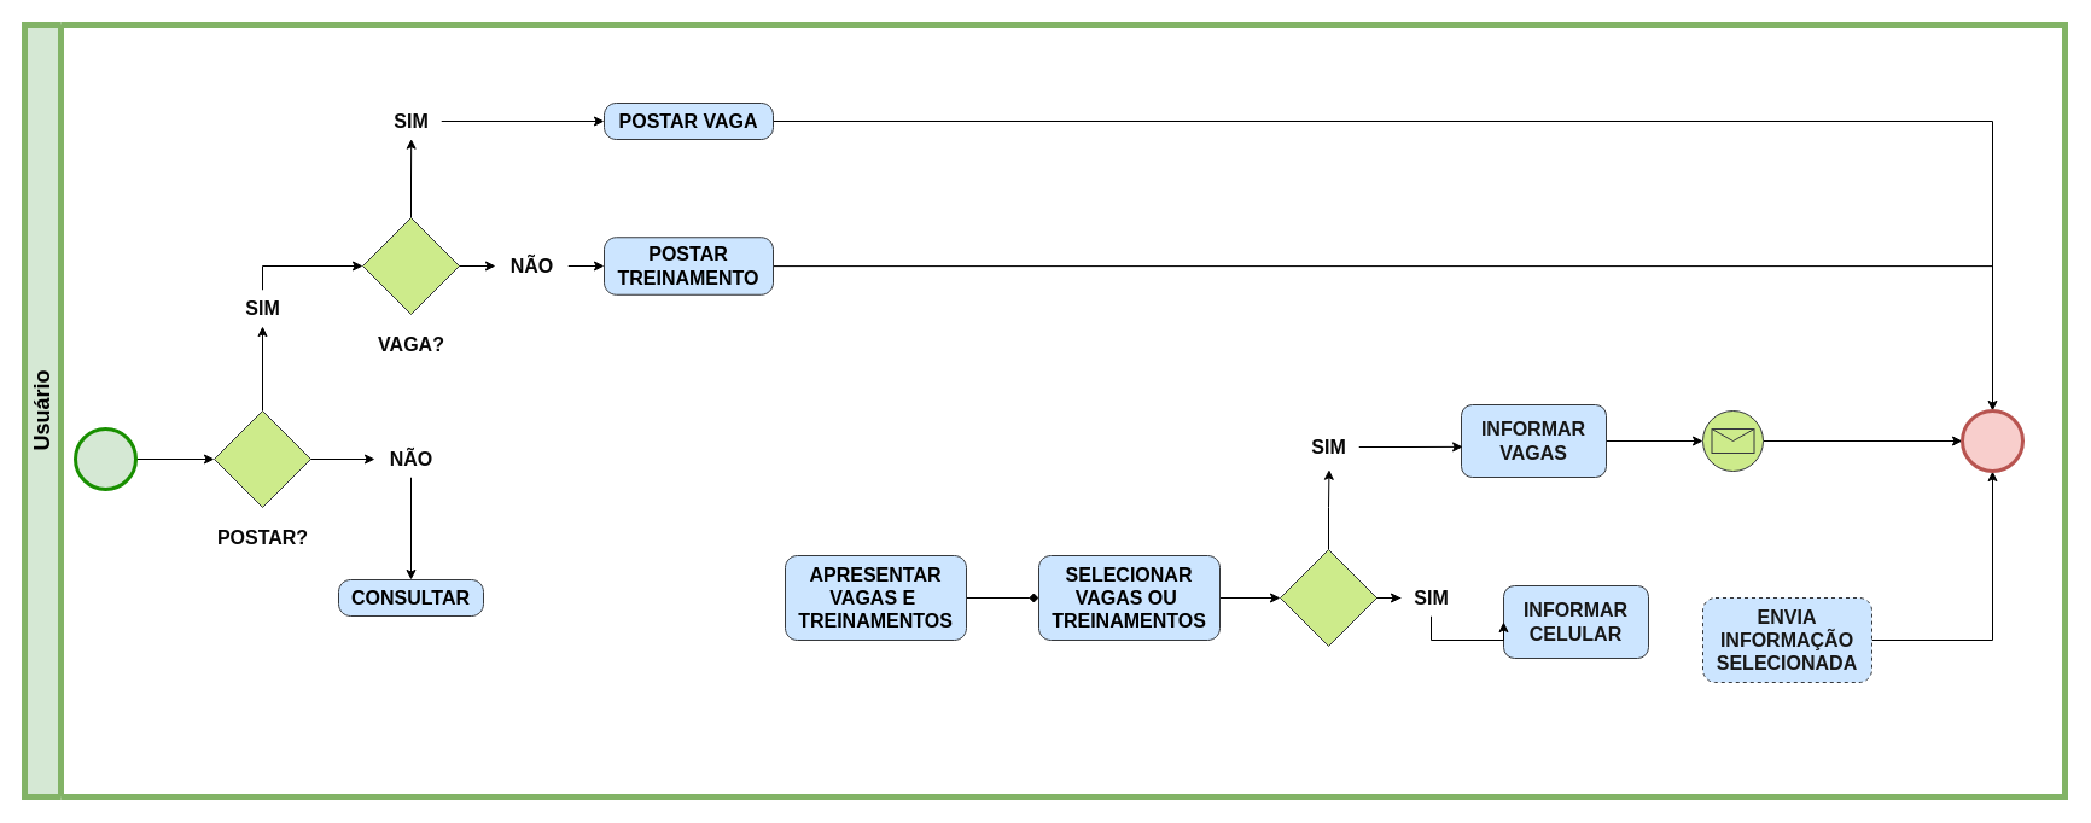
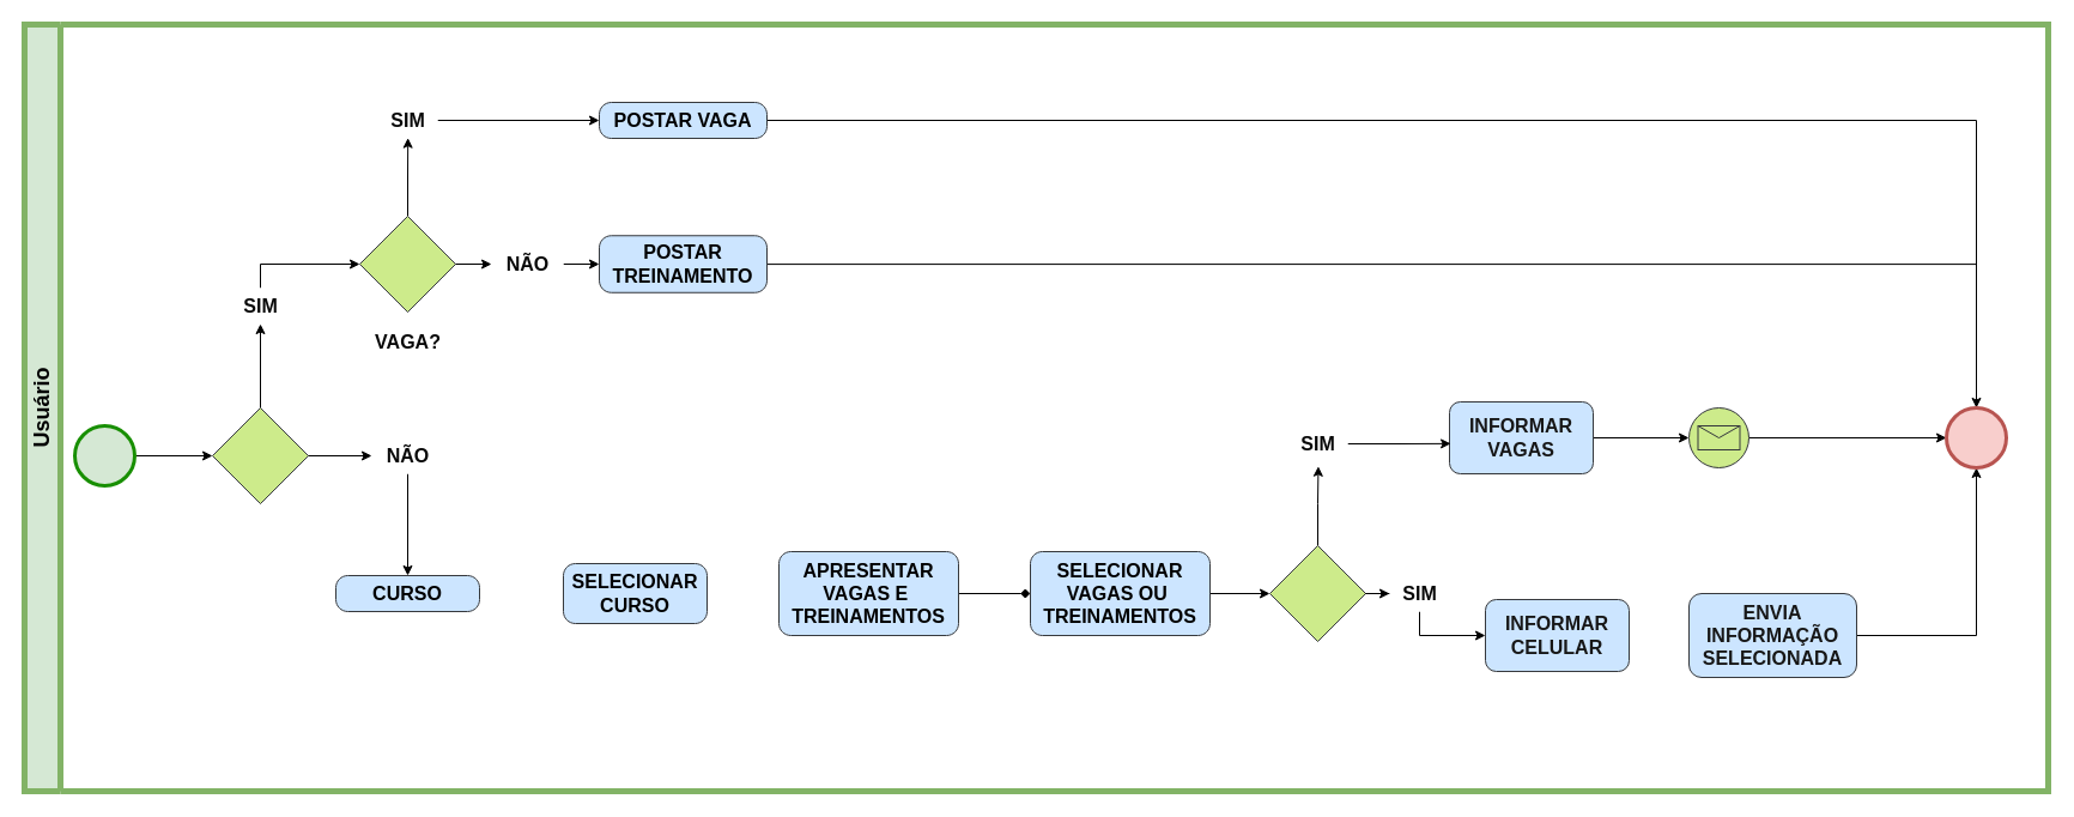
  <mxCell id="0" />
  <mxCell id="1" parent="0" />
  <mxCell id="2" value="Usuário" style="swimlane;startSize=30;horizontal=0;html=1;whiteSpace=wrap;fillColor=#d5e8d4;strokeColor=#82b366;strokeWidth=5;fontColor=#000000;fontSize=18;" vertex="1" parent="1"><mxGeometry x="20" y="20" width="1690" height="640" as="geometry" /></mxCell>
  <mxCell id="3" value="" style="edgeStyle=orthogonalEdgeStyle;rounded=0;orthogonalLoop=1;jettySize=auto;html=1;" edge="1" parent="2" source="4" target="7"><mxGeometry relative="1" as="geometry" /></mxCell>
  <mxCell id="4" value="" style="points=[[0.145,0.145,0],[0.5,0,0],[0.855,0.145,0],[1,0.5,0],[0.855,0.855,0],[0.5,1,0],[0.145,0.855,0],[0,0.5,0]];shape=mxgraph.bpmn.event;html=1;verticalLabelPosition=bottom;labelBackgroundColor=#ffffff;verticalAlign=top;align=center;perimeter=ellipsePerimeter;outlineConnect=0;aspect=fixed;outline=standard;symbol=general;fillColor=#d5e8d4;strokeColor=#188F00;strokeWidth=3;" vertex="1" parent="2"><mxGeometry x="42" y="335" width="50" height="50" as="geometry" /></mxCell>
  <mxCell id="5" value="" style="edgeStyle=orthogonalEdgeStyle;rounded=0;orthogonalLoop=1;jettySize=auto;html=1;entryX=0;entryY=0.5;entryDx=0;entryDy=0;" edge="1" parent="2" source="18" target="11"><mxGeometry relative="1" as="geometry"><mxPoint x="230" y="210" as="targetPoint" /><Array as="points"><mxPoint x="197" y="200" /></Array></mxGeometry></mxCell>
  <mxCell id="6" value="" style="edgeStyle=orthogonalEdgeStyle;rounded=0;orthogonalLoop=1;jettySize=auto;html=1;" edge="1" parent="2" source="7" target="18"><mxGeometry relative="1" as="geometry" /></mxCell>
  <mxCell id="7" value="" style="rhombus;whiteSpace=wrap;html=1;verticalAlign=top;fillColor=#cdeb8b;strokeColor=#36393d;labelBackgroundColor=#ffffff;" vertex="1" parent="2"><mxGeometry x="157" y="320" width="80" height="80" as="geometry" /></mxCell>
  <mxCell id="8" style="edgeStyle=orthogonalEdgeStyle;rounded=0;orthogonalLoop=1;jettySize=auto;html=1;entryX=0;entryY=0.5;entryDx=0;entryDy=0;entryPerimeter=0;" edge="1" parent="2" source="22" target="14"><mxGeometry relative="1" as="geometry"><Array as="points"><mxPoint x="320" y="80" /></Array></mxGeometry></mxCell>
  <mxCell id="9" style="edgeStyle=orthogonalEdgeStyle;rounded=0;orthogonalLoop=1;jettySize=auto;html=1;entryX=0.504;entryY=0.989;entryDx=0;entryDy=0;entryPerimeter=0;" edge="1" parent="2" source="11" target="22"><mxGeometry relative="1" as="geometry" /></mxCell>
  <mxCell id="10" style="edgeStyle=orthogonalEdgeStyle;rounded=0;orthogonalLoop=1;jettySize=auto;html=1;entryX=0;entryY=0.5;entryDx=0;entryDy=0;entryPerimeter=0;" edge="1" parent="2" source="24" target="16"><mxGeometry relative="1" as="geometry" /></mxCell>
  <mxCell id="11" value="" style="rhombus;whiteSpace=wrap;html=1;verticalAlign=top;fillColor=#cdeb8b;strokeColor=#36393d;labelBackgroundColor=#ffffff;" vertex="1" parent="2"><mxGeometry x="280" y="160" width="80" height="80" as="geometry" /></mxCell>
  <mxCell id="12" value="VAGA?" style="text;html=1;align=center;verticalAlign=middle;resizable=0;points=[];autosize=1;fillColor=#ffffff;fontStyle=1;fontSize=16;fontColor=#080808;rounded=1;arcSize=50;" vertex="1" parent="2"><mxGeometry x="280" y="250" width="80" height="30" as="geometry" /></mxCell>
  <mxCell id="13" style="edgeStyle=orthogonalEdgeStyle;rounded=0;orthogonalLoop=1;jettySize=auto;html=1;entryX=0.5;entryY=0;entryDx=0;entryDy=0;entryPerimeter=0;" edge="1" parent="2" source="14" target="45"><mxGeometry relative="1" as="geometry" /></mxCell>
  <mxCell id="14" value="POSTAR VAGA" style="points=[[0.25,0,0],[0.5,0,0],[0.75,0,0],[1,0.25,0],[1,0.5,0],[1,0.75,0],[0.75,1,0],[0.5,1,0],[0.25,1,0],[0,0.75,0],[0,0.5,0],[0,0.25,0]];shape=mxgraph.bpmn.task;whiteSpace=wrap;rectStyle=rounded;size=10;html=1;container=1;expand=0;collapsible=0;taskMarker=abstract;fillColor=#cce5ff;strokeColor=#36393d;fontColor=#000000;fontStyle=1;fontSize=16;" vertex="1" parent="2"><mxGeometry x="480" y="65" width="140" height="30" as="geometry" /></mxCell>
  <mxCell id="15" style="edgeStyle=orthogonalEdgeStyle;rounded=0;orthogonalLoop=1;jettySize=auto;html=1;entryX=0.145;entryY=0.145;entryDx=0;entryDy=0;entryPerimeter=0;" edge="1" parent="2" source="16" target="45"><mxGeometry relative="1" as="geometry"><Array as="points"><mxPoint x="1630" y="200" /><mxPoint x="1630" y="327" /></Array></mxGeometry></mxCell>
  <mxCell id="16" value="POSTAR TREINAMENTO" style="points=[[0.25,0,0],[0.5,0,0],[0.75,0,0],[1,0.25,0],[1,0.5,0],[1,0.75,0],[0.75,1,0],[0.5,1,0],[0.25,1,0],[0,0.75,0],[0,0.5,0],[0,0.25,0]];shape=mxgraph.bpmn.task;whiteSpace=wrap;rectStyle=rounded;size=10;html=1;container=1;expand=0;collapsible=0;taskMarker=abstract;fillColor=#cce5ff;strokeColor=#36393d;fontColor=#000000;fontStyle=1;fontSize=16;" vertex="1" parent="2"><mxGeometry x="480" y="176.25" width="140" height="47.5" as="geometry" /></mxCell>
- <mxCell id="17" value="POSTAR?" style="text;html=1;align=center;verticalAlign=middle;resizable=0;points=[];autosize=1;fillColor=#ffffff;fontStyle=1;fontSize=16;fontColor=#080808;rounded=1;arcSize=50;" vertex="1" parent="2"><mxGeometry x="147" y="410" width="100" height="30" as="geometry" /></mxCell>
  <mxCell id="18" value="SIM" style="text;html=1;align=center;verticalAlign=middle;resizable=0;points=[];autosize=1;fillColor=#ffffff;fontStyle=1;fontSize=16;fontColor=#080808;rounded=1;arcSize=50;" vertex="1" parent="2"><mxGeometry x="172" y="220" width="50" height="30" as="geometry" /></mxCell>
  <mxCell id="19" value="" style="edgeStyle=orthogonalEdgeStyle;rounded=0;orthogonalLoop=1;jettySize=auto;html=1;exitX=1;exitY=0.5;exitDx=0;exitDy=0;" edge="1" parent="2" source="7" target="21"><mxGeometry relative="1" as="geometry"><mxPoint x="257" y="430" as="sourcePoint" /><mxPoint x="340" y="570" as="targetPoint" /></mxGeometry></mxCell>
  <mxCell id="20" style="edgeStyle=orthogonalEdgeStyle;rounded=0;orthogonalLoop=1;jettySize=auto;html=1;entryX=0.5;entryY=0;entryDx=0;entryDy=0;entryPerimeter=0;" edge="1" parent="2" source="21" target="25"><mxGeometry relative="1" as="geometry" /></mxCell>
  <mxCell id="21" value="NÃO" style="text;html=1;align=center;verticalAlign=middle;resizable=0;points=[];autosize=1;fillColor=#ffffff;fontStyle=1;fontSize=16;fontColor=#080808;rounded=1;arcSize=50;" vertex="1" parent="2"><mxGeometry x="290" y="345" width="60" height="30" as="geometry" /></mxCell>
  <mxCell id="22" value="SIM" style="text;html=1;align=center;verticalAlign=middle;resizable=0;points=[];autosize=1;fillColor=#ffffff;fontStyle=1;fontSize=16;fontColor=#080808;rounded=1;arcSize=50;" vertex="1" parent="2"><mxGeometry x="295" y="65" width="50" height="30" as="geometry" /></mxCell>
  <mxCell id="23" value="" style="edgeStyle=orthogonalEdgeStyle;rounded=0;orthogonalLoop=1;jettySize=auto;html=1;entryX=0;entryY=0.5;entryDx=0;entryDy=0;entryPerimeter=0;" edge="1" parent="2" source="11" target="24"><mxGeometry relative="1" as="geometry"><mxPoint x="380" y="270" as="sourcePoint" /><mxPoint x="470" y="270" as="targetPoint" /></mxGeometry></mxCell>
  <mxCell id="24" value="NÃO" style="text;html=1;align=center;verticalAlign=middle;resizable=0;points=[];autosize=1;fillColor=#ffffff;fontStyle=1;fontSize=16;fontColor=#080808;rounded=1;arcSize=50;" vertex="1" parent="2"><mxGeometry x="390" y="185" width="60" height="30" as="geometry" /></mxCell>
- <mxCell id="25" value="CONSULTAR" style="points=[[0.25,0,0],[0.5,0,0],[0.75,0,0],[1,0.25,0],[1,0.5,0],[1,0.75,0],[0.75,1,0],[0.5,1,0],[0.25,1,0],[0,0.75,0],[0,0.5,0],[0,0.25,0]];shape=mxgraph.bpmn.task;whiteSpace=wrap;rectStyle=rounded;size=10;html=1;container=1;expand=0;collapsible=0;taskMarker=abstract;fillColor=#cce5ff;strokeColor=#36393d;fontColor=#000000;fontStyle=1;fontSize=16;" vertex="1" parent="2"><mxGeometry x="260" y="460" width="120" height="30" as="geometry" /></mxCell>
+ <mxCell id="25" value="CURSO" style="points=[[0.25,0,0],[0.5,0,0],[0.75,0,0],[1,0.25,0],[1,0.5,0],[1,0.75,0],[0.75,1,0],[0.5,1,0],[0.25,1,0],[0,0.75,0],[0,0.5,0],[0,0.25,0]];shape=mxgraph.bpmn.task;whiteSpace=wrap;rectStyle=rounded;size=10;html=1;container=1;expand=0;collapsible=0;taskMarker=abstract;fillColor=#cce5ff;strokeColor=#36393d;fontColor=#000000;fontStyle=1;fontSize=16;" vertex="1" parent="2"><mxGeometry x="260" y="460" width="120" height="30" as="geometry" /></mxCell>
+ <mxCell id="26" value="SELECIONAR CURSO" style="points=[[0.25,0,0],[0.5,0,0],[0.75,0,0],[1,0.25,0],[1,0.5,0],[1,0.75,0],[0.75,1,0],[0.5,1,0],[0.25,1,0],[0,0.75,0],[0,0.5,0],[0,0.25,0]];shape=mxgraph.bpmn.task;whiteSpace=wrap;rectStyle=rounded;size=10;html=1;container=1;expand=0;collapsible=0;taskMarker=abstract;fillColor=#cce5ff;strokeColor=#36393d;fontColor=#000000;fontStyle=1;fontSize=16;" vertex="1" parent="2"><mxGeometry x="450" y="450" width="120" height="50" as="geometry" /></mxCell>
  <mxCell id="27" style="edgeStyle=orthogonalEdgeStyle;rounded=0;orthogonalLoop=1;jettySize=auto;html=1;entryX=0;entryY=0.5;entryDx=0;entryDy=0;entryPerimeter=0;endArrow=diamond;" edge="1" parent="2" source="28" target="30"><mxGeometry relative="1" as="geometry" /></mxCell>
  <mxCell id="28" value="APRESENTAR&lt;br&gt;VAGAS E&amp;nbsp;&lt;br&gt;TREINAMENTOS" style="points=[[0.25,0,0],[0.5,0,0],[0.75,0,0],[1,0.25,0],[1,0.5,0],[1,0.75,0],[0.75,1,0],[0.5,1,0],[0.25,1,0],[0,0.75,0],[0,0.5,0],[0,0.25,0]];shape=mxgraph.bpmn.task;whiteSpace=wrap;rectStyle=rounded;size=10;html=1;container=1;expand=0;collapsible=0;taskMarker=abstract;fillColor=#cce5ff;strokeColor=#36393d;fontColor=#000000;fontStyle=1;fontSize=16;" vertex="1" parent="2"><mxGeometry x="630" y="440" width="150" height="70" as="geometry" /></mxCell>
  <mxCell id="29" value="" style="edgeStyle=orthogonalEdgeStyle;rounded=0;orthogonalLoop=1;jettySize=auto;html=1;" edge="1" parent="2" source="30" target="32"><mxGeometry relative="1" as="geometry" /></mxCell>
  <mxCell id="30" value="SELECIONAR&lt;br&gt;VAGAS OU&amp;nbsp;&lt;br&gt;TREINAMENTOS" style="points=[[0.25,0,0],[0.5,0,0],[0.75,0,0],[1,0.25,0],[1,0.5,0],[1,0.75,0],[0.75,1,0],[0.5,1,0],[0.25,1,0],[0,0.75,0],[0,0.5,0],[0,0.25,0]];shape=mxgraph.bpmn.task;whiteSpace=wrap;rectStyle=rounded;size=10;html=1;container=1;expand=0;collapsible=0;taskMarker=abstract;fillColor=#cce5ff;strokeColor=#36393d;fontColor=#000000;fontStyle=1;fontSize=16;" vertex="1" parent="2"><mxGeometry x="840" y="440" width="150" height="70" as="geometry" /></mxCell>
  <mxCell id="31" style="edgeStyle=orthogonalEdgeStyle;rounded=0;orthogonalLoop=1;jettySize=auto;html=1;entryX=0.509;entryY=1.126;entryDx=0;entryDy=0;entryPerimeter=0;" edge="1" parent="2" source="32" target="36"><mxGeometry relative="1" as="geometry" /></mxCell>
  <mxCell id="32" value="" style="rhombus;whiteSpace=wrap;html=1;fontSize=16;fillColor=#cdeb8b;strokeColor=#36393d;fontStyle=1;fontColor=#000000;" vertex="1" parent="2"><mxGeometry x="1040" y="435" width="80" height="80" as="geometry" /></mxCell>
  <mxCell id="33" style="edgeStyle=orthogonalEdgeStyle;rounded=0;orthogonalLoop=1;jettySize=auto;html=1;entryX=0;entryY=0.5;entryDx=0;entryDy=0;entryPerimeter=0;" edge="1" parent="2" source="34" target="38"><mxGeometry relative="1" as="geometry" /></mxCell>
  <mxCell id="34" value="INFORMAR&lt;br&gt;VAGAS" style="rounded=1;whiteSpace=wrap;html=1;fontSize=16;fillColor=#cce5ff;strokeColor=#36393d;fontStyle=1;fontColor=#171717;" vertex="1" parent="2"><mxGeometry x="1190" y="315" width="120" height="60" as="geometry" /></mxCell>
  <mxCell id="35" style="edgeStyle=orthogonalEdgeStyle;rounded=0;orthogonalLoop=1;jettySize=auto;html=1;entryX=0.009;entryY=0.581;entryDx=0;entryDy=0;entryPerimeter=0;" edge="1" parent="2" source="36" target="34"><mxGeometry relative="1" as="geometry" /></mxCell>
  <mxCell id="36" value="SIM" style="text;html=1;align=center;verticalAlign=middle;resizable=0;points=[];autosize=1;fillColor=#ffffff;fontStyle=1;fontSize=16;fontColor=#080808;rounded=1;arcSize=50;" vertex="1" parent="2"><mxGeometry x="1055" y="335" width="50" height="30" as="geometry" /></mxCell>
  <mxCell id="37" style="edgeStyle=orthogonalEdgeStyle;rounded=0;orthogonalLoop=1;jettySize=auto;html=1;entryX=0;entryY=0.5;entryDx=0;entryDy=0;entryPerimeter=0;" edge="1" parent="2" source="38" target="45"><mxGeometry relative="1" as="geometry" /></mxCell>
  <mxCell id="38" value="" style="points=[[0.145,0.145,0],[0.5,0,0],[0.855,0.145,0],[1,0.5,0],[0.855,0.855,0],[0.5,1,0],[0.145,0.855,0],[0,0.5,0]];shape=mxgraph.bpmn.event;html=1;verticalLabelPosition=bottom;labelBackgroundColor=#ffffff;verticalAlign=top;align=center;perimeter=ellipsePerimeter;outlineConnect=0;aspect=fixed;outline=standard;symbol=message;fillColor=#cdeb8b;strokeColor=#36393d;" vertex="1" parent="2"><mxGeometry x="1390" y="320" width="50" height="50" as="geometry" /></mxCell>
- <mxCell id="39" value="INFORMAR&lt;br&gt;CELULAR" style="rounded=1;whiteSpace=wrap;html=1;fontSize=16;fillColor=#cce5ff;strokeColor=#36393d;fontStyle=1;fontColor=#171717;" vertex="1" parent="2"><mxGeometry x="1225" y="465" width="120" height="60" as="geometry" /></mxCell>
+ <mxCell id="39" value="INFORMAR&lt;br&gt;CELULAR" style="rounded=1;whiteSpace=wrap;html=1;fontSize=16;fillColor=#cce5ff;strokeColor=#36393d;fontStyle=1;fontColor=#171717;" vertex="1" parent="2"><mxGeometry x="1220" y="480" width="120" height="60" as="geometry" /></mxCell>
  <mxCell id="40" style="edgeStyle=orthogonalEdgeStyle;rounded=0;orthogonalLoop=1;jettySize=auto;html=1;entryX=0.5;entryY=1;entryDx=0;entryDy=0;entryPerimeter=0;" edge="1" parent="2" source="41" target="45"><mxGeometry relative="1" as="geometry" /></mxCell>
- <mxCell id="41" value="ENVIA&lt;br&gt;INFORMAÇÃO&lt;br&gt;SELECIONADA" style="rounded=1;whiteSpace=wrap;html=1;fontSize=16;fillColor=#cce5ff;strokeColor=#36393d;fontStyle=1;fontColor=#171717;dashed=1;" vertex="1" parent="2"><mxGeometry x="1390" y="475" width="140" height="70" as="geometry" /></mxCell>
+ <mxCell id="41" value="ENVIA&lt;br&gt;INFORMAÇÃO&lt;br&gt;SELECIONADA" style="rounded=1;whiteSpace=wrap;html=1;fontSize=16;fillColor=#cce5ff;strokeColor=#36393d;fontStyle=1;fontColor=#171717;" vertex="1" parent="2"><mxGeometry x="1390" y="475" width="140" height="70" as="geometry" /></mxCell>
  <mxCell id="42" value="" style="edgeStyle=orthogonalEdgeStyle;rounded=0;orthogonalLoop=1;jettySize=auto;html=1;entryX=0;entryY=0.5;entryDx=0;entryDy=0;" edge="1" parent="2" source="32" target="44"><mxGeometry relative="1" as="geometry"><mxPoint x="1140" y="545" as="sourcePoint" /><mxPoint x="1210" y="580" as="targetPoint" /></mxGeometry></mxCell>
  <mxCell id="43" style="edgeStyle=orthogonalEdgeStyle;rounded=0;orthogonalLoop=1;jettySize=auto;html=1;entryX=0;entryY=0.5;entryDx=0;entryDy=0;" edge="1" parent="2" source="44" target="39"><mxGeometry relative="1" as="geometry"><Array as="points"><mxPoint x="1165" y="510" /></Array></mxGeometry></mxCell>
  <mxCell id="44" value="SIM" style="text;html=1;align=center;verticalAlign=middle;resizable=0;points=[];autosize=1;fillColor=#ffffff;fontStyle=1;fontSize=16;fontColor=#080808;rounded=1;arcSize=50;" vertex="1" parent="2"><mxGeometry x="1140" y="460" width="50" height="30" as="geometry" /></mxCell>
  <mxCell id="45" value="" style="points=[[0.145,0.145,0],[0.5,0,0],[0.855,0.145,0],[1,0.5,0],[0.855,0.855,0],[0.5,1,0],[0.145,0.855,0],[0,0.5,0]];shape=mxgraph.bpmn.event;html=1;verticalLabelPosition=bottom;labelBackgroundColor=#ffffff;verticalAlign=top;align=center;perimeter=ellipsePerimeter;outlineConnect=0;aspect=fixed;outline=end;symbol=terminate2;fillColor=#f8cecc;strokeColor=#b85450;" vertex="1" parent="2"><mxGeometry x="1605" y="320" width="50" height="50" as="geometry" /></mxCell>
